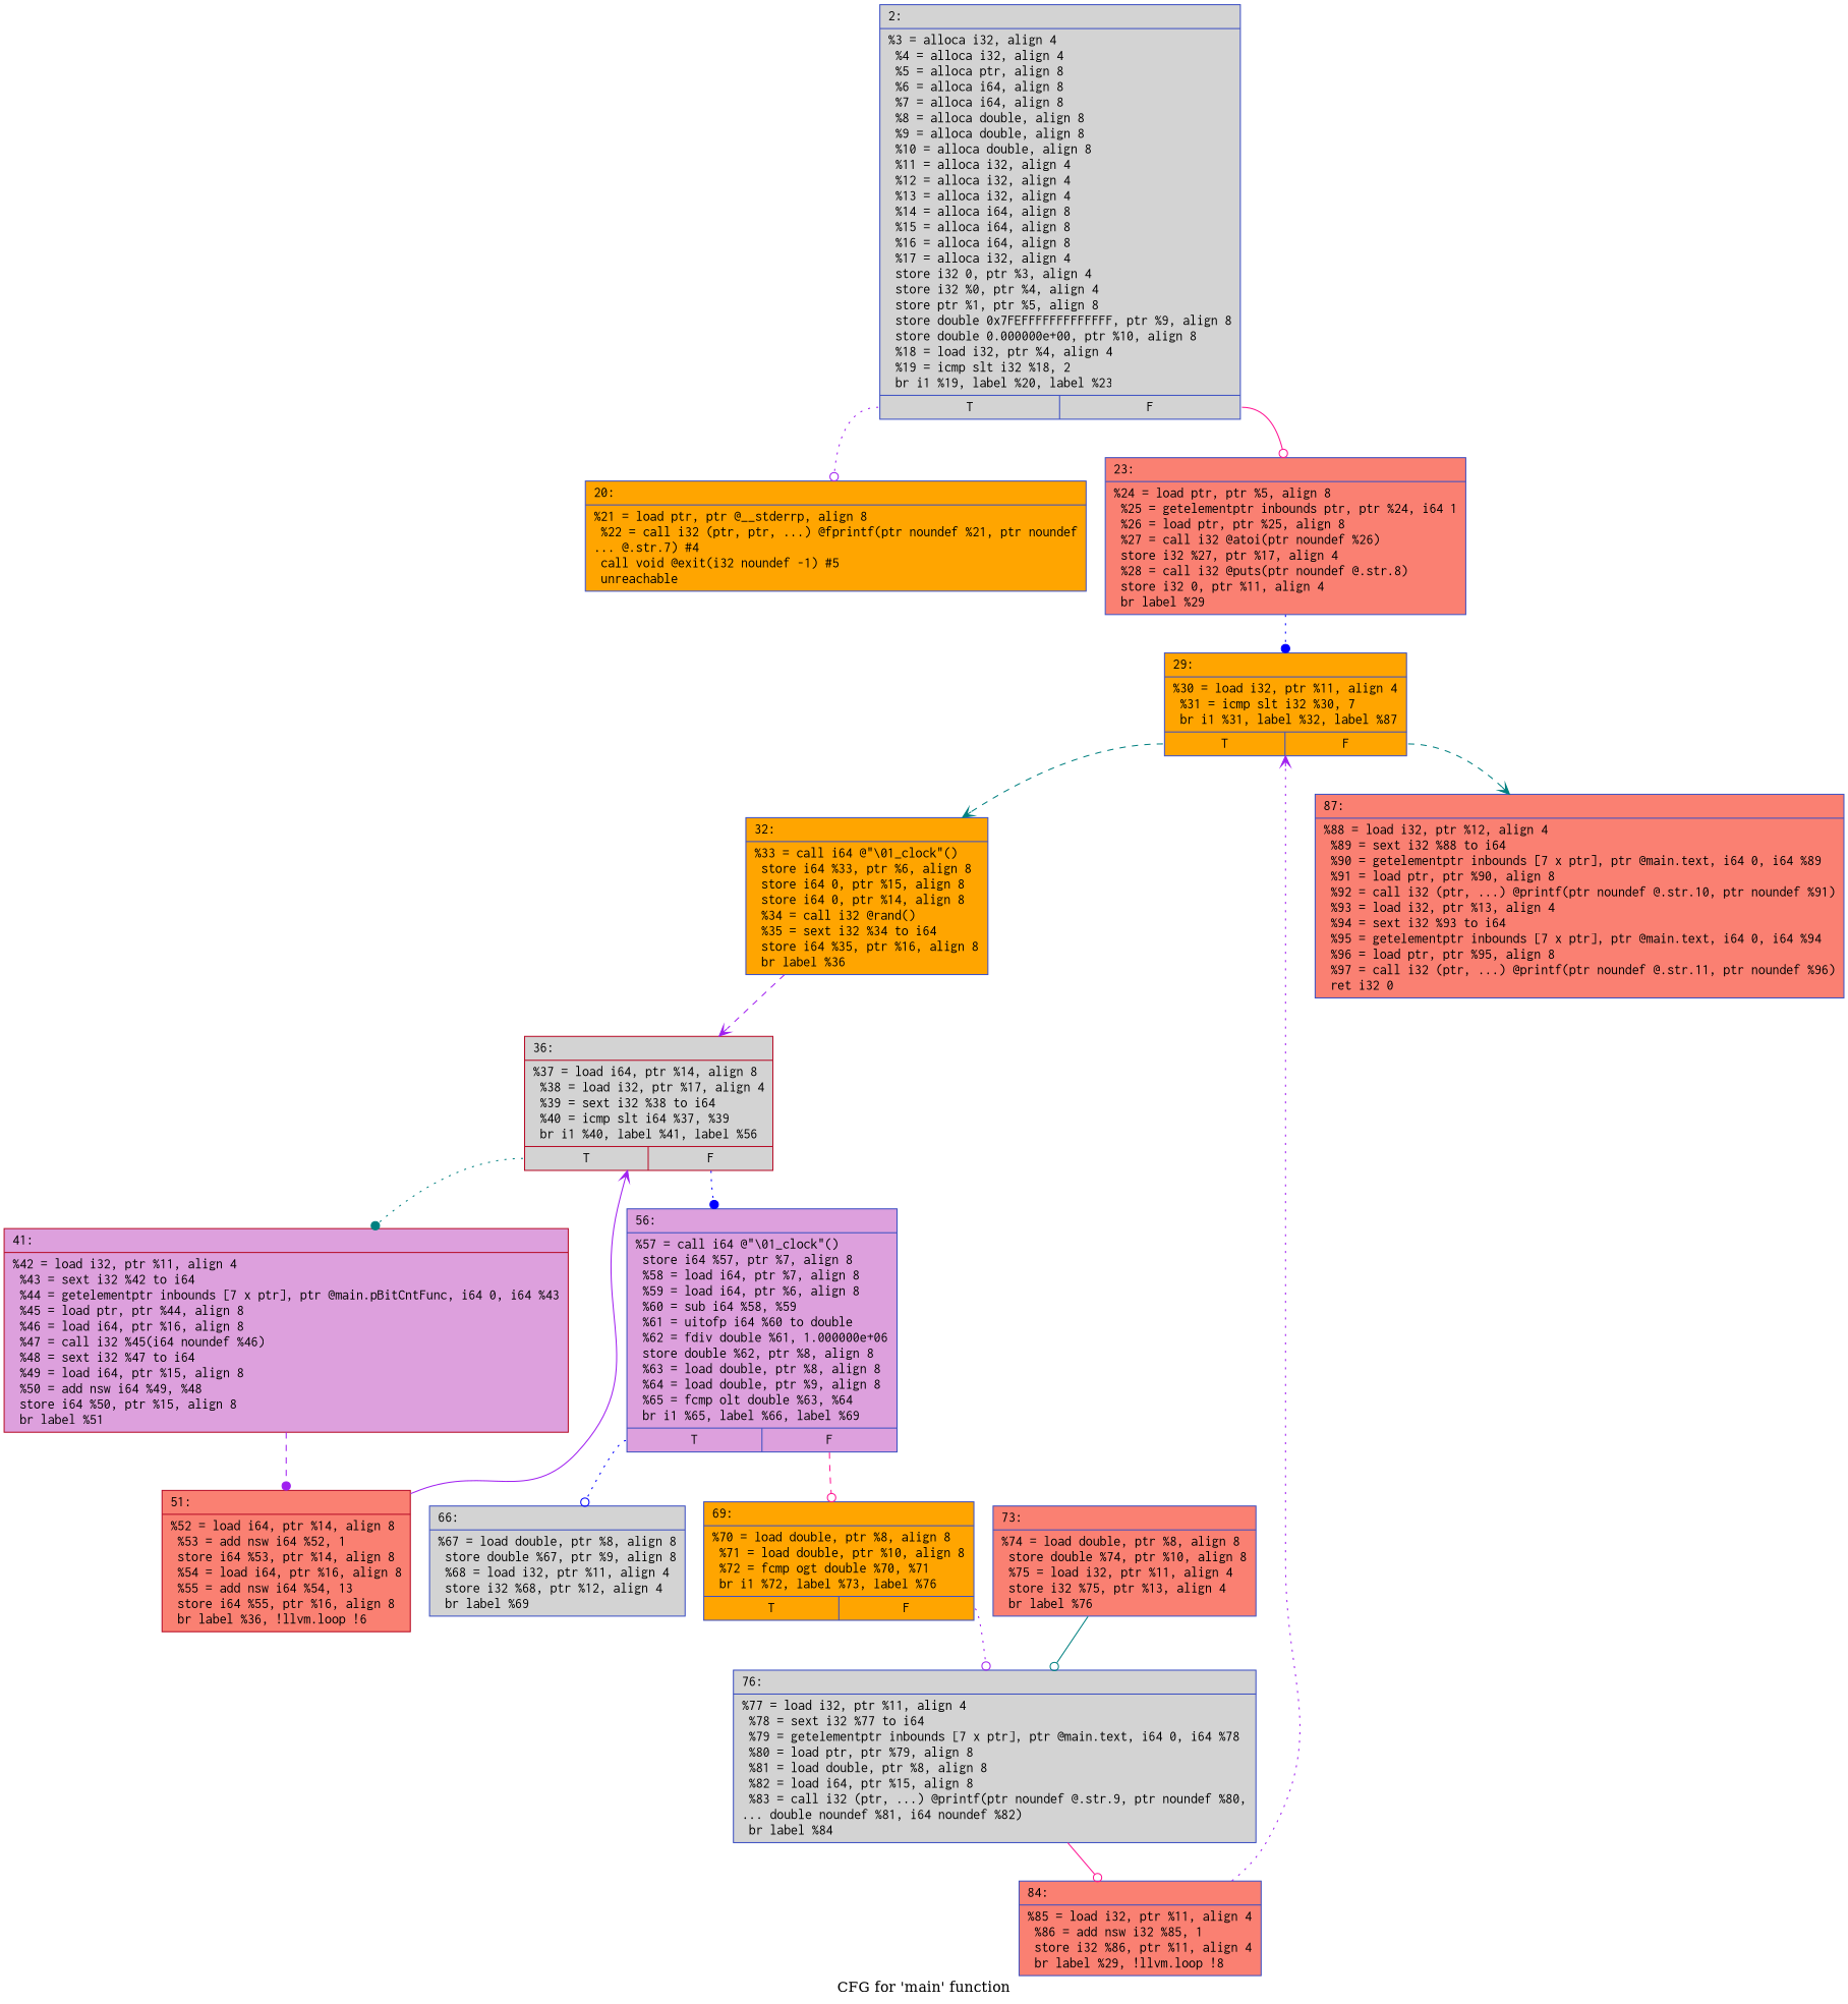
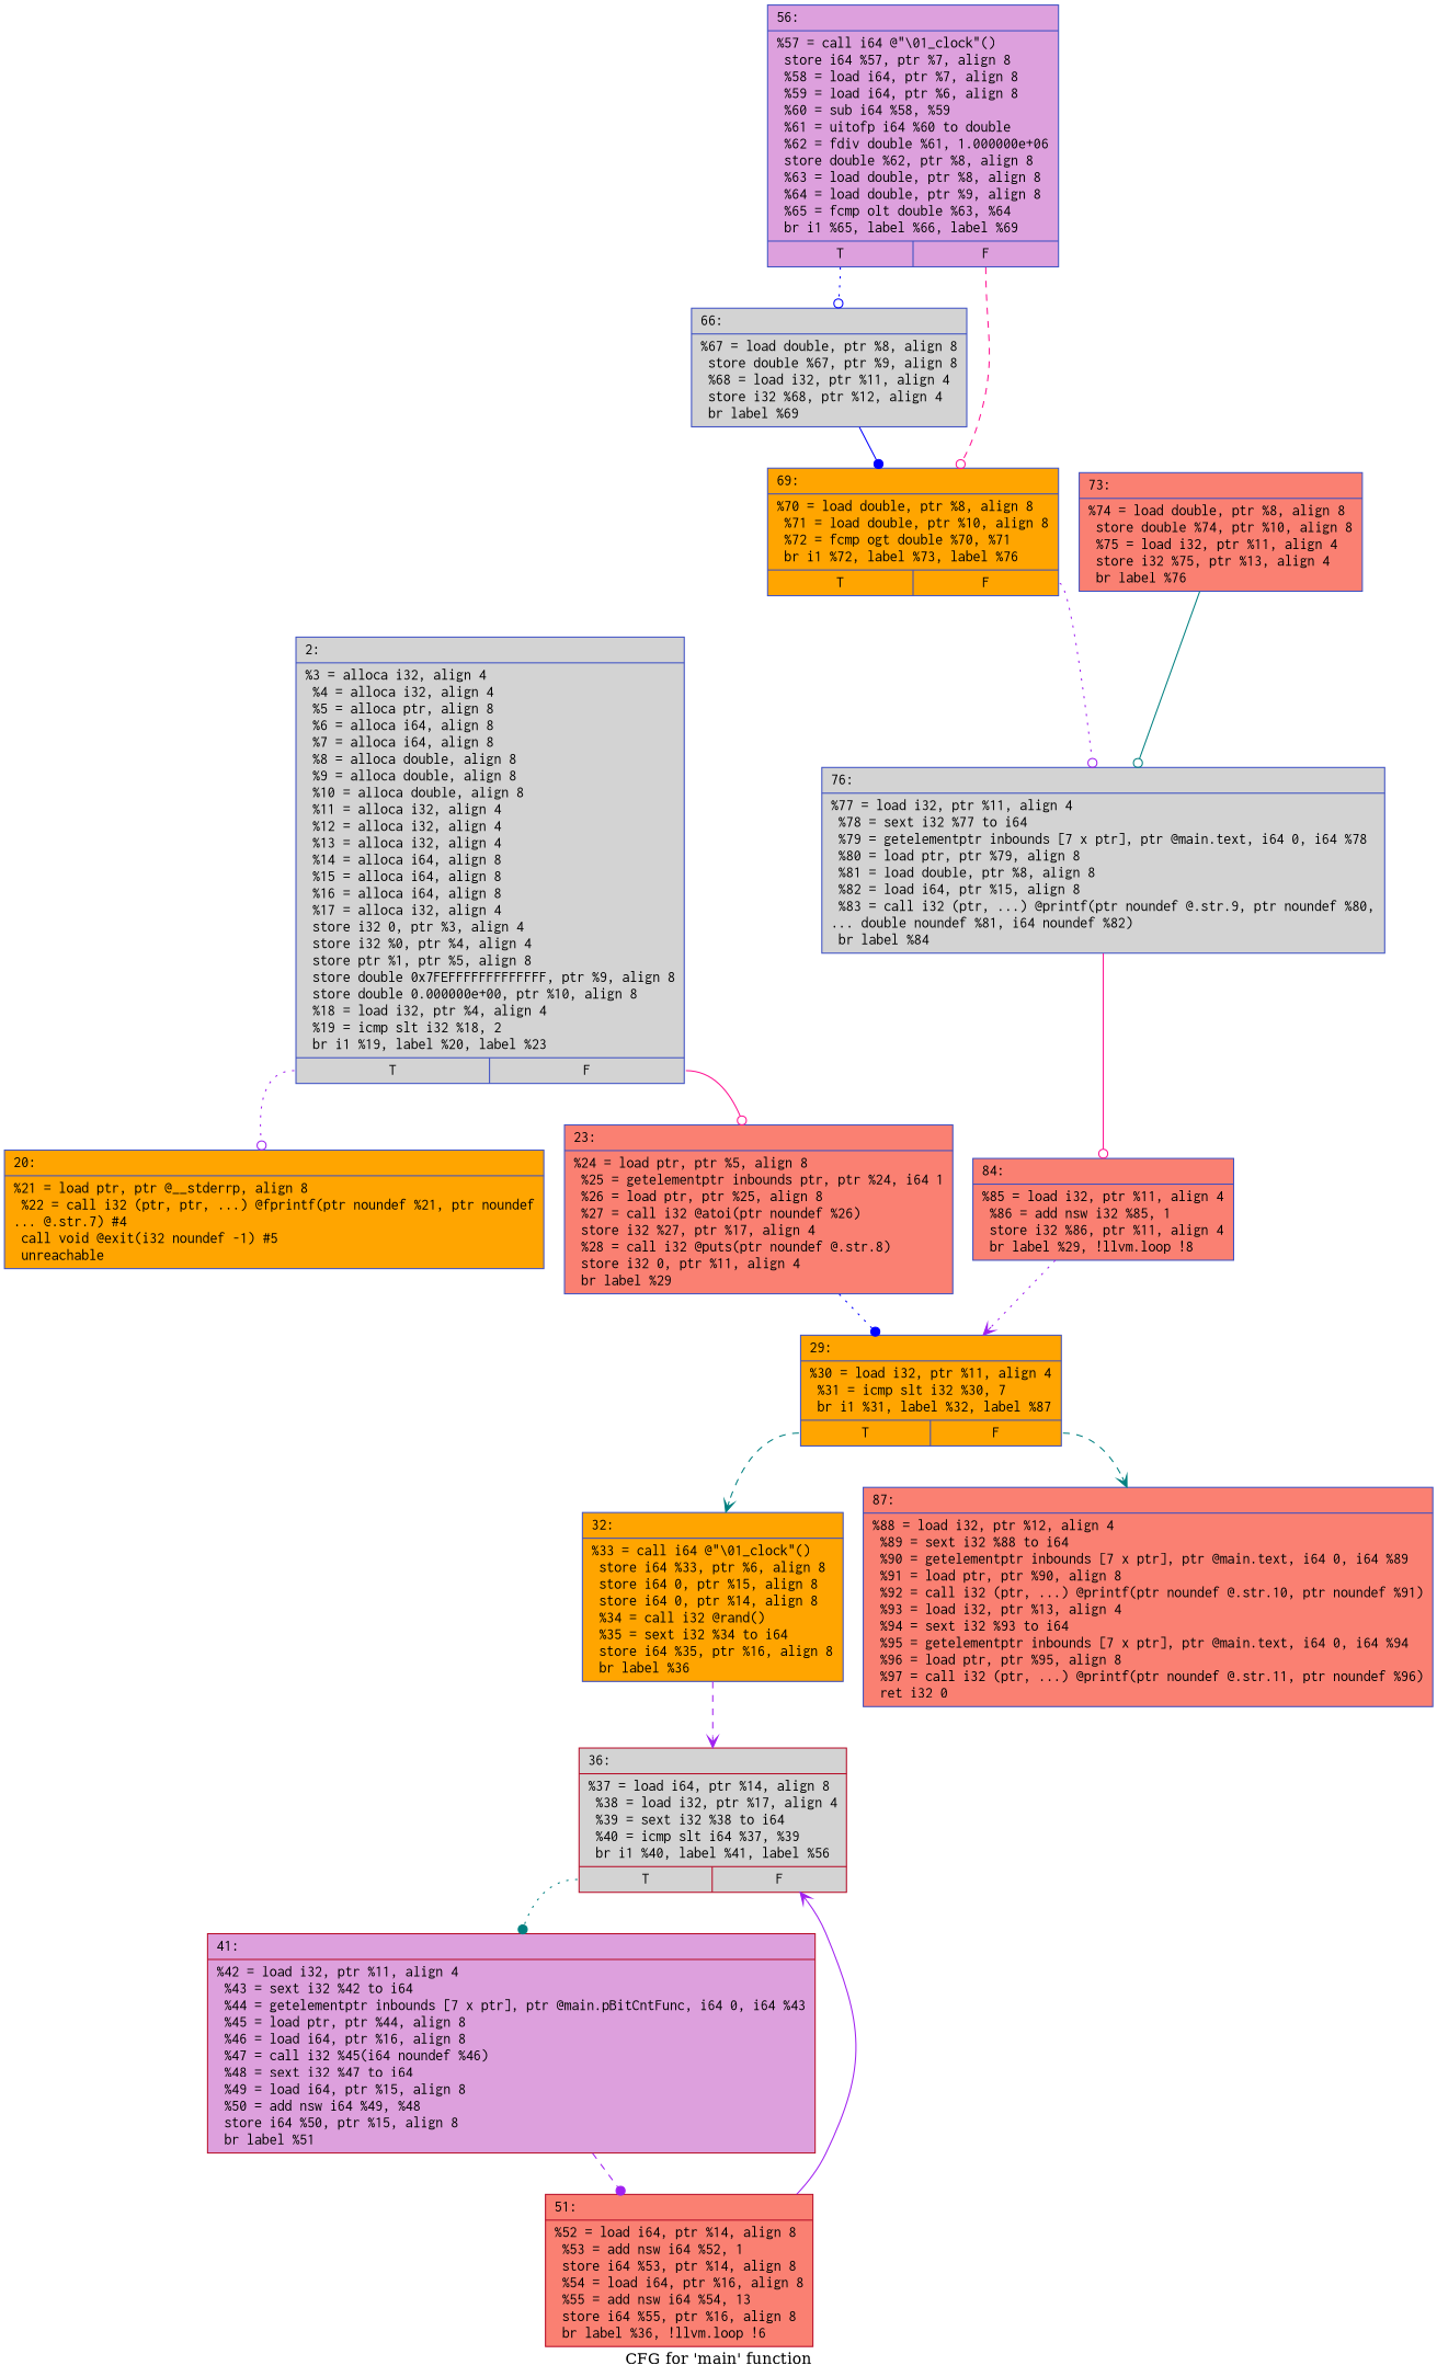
  digraph {
    label="CFG for 'main' function"
    node [color="#3d50c3ff" fillcolor=salmon fontname=Courier shape=record style=filled]
    edge [arrowhead=odot color=purple style=dotted]
    n1 [fillcolor=lightgrey label="{2:\l|  %3 = alloca i32, align 4\l  %4 = alloca i32, align 4\l  %5 = alloca ptr, align 8\l  %6 = alloca i64, align 8\l  %7 = alloca i64, align 8\l  %8 = alloca double, align 8\l  %9 = alloca double, align 8\l  %10 = alloca double, align 8\l  %11 = alloca i32, align 4\l  %12 = alloca i32, align 4\l  %13 = alloca i32, align 4\l  %14 = alloca i64, align 8\l  %15 = alloca i64, align 8\l  %16 = alloca i64, align 8\l  %17 = alloca i32, align 4\l  store i32 0, ptr %3, align 4\l  store i32 %0, ptr %4, align 4\l  store ptr %1, ptr %5, align 8\l  store double 0x7FEFFFFFFFFFFFFF, ptr %9, align 8\l  store double 0.000000e+00, ptr %10, align 8\l  %18 = load i32, ptr %4, align 4\l  %19 = icmp slt i32 %18, 2\l  br i1 %19, label %20, label %23\l|{<s0>T|<s1>F}}"]
    n2 [fillcolor=orange label="{20:\l|  %21 = load ptr, ptr @__stderrp, align 8\l  %22 = call i32 (ptr, ptr, ...) @fprintf(ptr noundef %21, ptr noundef\l... @.str.7) #4\l  call void @exit(i32 noundef -1) #5\l  unreachable\l}"]
    n3 [label="{23:\l|  %24 = load ptr, ptr %5, align 8\l  %25 = getelementptr inbounds ptr, ptr %24, i64 1\l  %26 = load ptr, ptr %25, align 8\l  %27 = call i32 @atoi(ptr noundef %26)\l  store i32 %27, ptr %17, align 4\l  %28 = call i32 @puts(ptr noundef @.str.8)\l  store i32 0, ptr %11, align 4\l  br label %29\l}"]
    n4 [fillcolor=orange label="{29:\l|  %30 = load i32, ptr %11, align 4\l  %31 = icmp slt i32 %30, 7\l  br i1 %31, label %32, label %87\l|{<s0>T|<s1>F}}"]
    n5 [fillcolor=orange label="{32:\l|  %33 = call i64 @\"\\01_clock\"()\l  store i64 %33, ptr %6, align 8\l  store i64 0, ptr %15, align 8\l  store i64 0, ptr %14, align 8\l  %34 = call i32 @rand()\l  %35 = sext i32 %34 to i64\l  store i64 %35, ptr %16, align 8\l  br label %36\l}"]
    n6 [label="{87:\l|  %88 = load i32, ptr %12, align 4\l  %89 = sext i32 %88 to i64\l  %90 = getelementptr inbounds [7 x ptr], ptr @main.text, i64 0, i64 %89\l  %91 = load ptr, ptr %90, align 8\l  %92 = call i32 (ptr, ...) @printf(ptr noundef @.str.10, ptr noundef %91)\l  %93 = load i32, ptr %13, align 4\l  %94 = sext i32 %93 to i64\l  %95 = getelementptr inbounds [7 x ptr], ptr @main.text, i64 0, i64 %94\l  %96 = load ptr, ptr %95, align 8\l  %97 = call i32 (ptr, ...) @printf(ptr noundef @.str.11, ptr noundef %96)\l  ret i32 0\l}"]
    n7 [color="#b70d28ff" fillcolor=lightgrey label="{36:\l|  %37 = load i64, ptr %14, align 8\l  %38 = load i32, ptr %17, align 4\l  %39 = sext i32 %38 to i64\l  %40 = icmp slt i64 %37, %39\l  br i1 %40, label %41, label %56\l|{<s0>T|<s1>F}}"]
    n8 [color="#b70d28ff" fillcolor=plum label="{41:\l|  %42 = load i32, ptr %11, align 4\l  %43 = sext i32 %42 to i64\l  %44 = getelementptr inbounds [7 x ptr], ptr @main.pBitCntFunc, i64 0, i64 %43\l  %45 = load ptr, ptr %44, align 8\l  %46 = load i64, ptr %16, align 8\l  %47 = call i32 %45(i64 noundef %46)\l  %48 = sext i32 %47 to i64\l  %49 = load i64, ptr %15, align 8\l  %50 = add nsw i64 %49, %48\l  store i64 %50, ptr %15, align 8\l  br label %51\l}"]
    n9 [fillcolor=plum label="{56:\l|  %57 = call i64 @\"\\01_clock\"()\l  store i64 %57, ptr %7, align 8\l  %58 = load i64, ptr %7, align 8\l  %59 = load i64, ptr %6, align 8\l  %60 = sub i64 %58, %59\l  %61 = uitofp i64 %60 to double\l  %62 = fdiv double %61, 1.000000e+06\l  store double %62, ptr %8, align 8\l  %63 = load double, ptr %8, align 8\l  %64 = load double, ptr %9, align 8\l  %65 = fcmp olt double %63, %64\l  br i1 %65, label %66, label %69\l|{<s0>T|<s1>F}}"]
    n10 [color="#b70d28ff" label="{51:\l|  %52 = load i64, ptr %14, align 8\l  %53 = add nsw i64 %52, 1\l  store i64 %53, ptr %14, align 8\l  %54 = load i64, ptr %16, align 8\l  %55 = add nsw i64 %54, 13\l  store i64 %55, ptr %16, align 8\l  br label %36, !llvm.loop !6\l}"]
    n11 [fillcolor=lightgrey label="{66:\l|  %67 = load double, ptr %8, align 8\l  store double %67, ptr %9, align 8\l  %68 = load i32, ptr %11, align 4\l  store i32 %68, ptr %12, align 4\l  br label %69\l}"]
    n12 [fillcolor=orange label="{69:\l|  %70 = load double, ptr %8, align 8\l  %71 = load double, ptr %10, align 8\l  %72 = fcmp ogt double %70, %71\l  br i1 %72, label %73, label %76\l|{<s0>T|<s1>F}}"]
    n13 [fillcolor=lightgrey label="{76:\l|  %77 = load i32, ptr %11, align 4\l  %78 = sext i32 %77 to i64\l  %79 = getelementptr inbounds [7 x ptr], ptr @main.text, i64 0, i64 %78\l  %80 = load ptr, ptr %79, align 8\l  %81 = load double, ptr %8, align 8\l  %82 = load i64, ptr %15, align 8\l  %83 = call i32 (ptr, ...) @printf(ptr noundef @.str.9, ptr noundef %80,\l... double noundef %81, i64 noundef %82)\l  br label %84\l}"]
    n14 [label="{73:\l|  %74 = load double, ptr %8, align 8\l  store double %74, ptr %10, align 8\l  %75 = load i32, ptr %11, align 4\l  store i32 %75, ptr %13, align 4\l  br label %76\l}"]
    n15 [label="{84:\l|  %85 = load i32, ptr %11, align 4\l  %86 = add nsw i32 %85, 1\l  store i32 %86, ptr %11, align 4\l  br label %29, !llvm.loop !8\l}"]
    n1 -> n2 [tailport=s0]
    n1 -> n3 [color=deeppink style=solid tailport=s1]
    n3 -> n4 [arrowhead=dot color=blue]
    n4 -> n5 [arrowhead=vee color=teal style=dashed tailport=s0]
    n4 -> n6 [arrowhead=vee color=teal style=dashed tailport=s1]
    n5 -> n7 [arrowhead=vee style=dashed]
    n7 -> n8 [arrowhead=dot color=teal tailport=s0]
-   n7 -> n9 [arrowhead=dot color=blue tailport=s1]
    n8 -> n10 [arrowhead=dot style=dashed]
    n9 -> n11 [color=blue tailport=s0]
    n9 -> n12 [color=deeppink style=dashed tailport=s1]
    n10 -> n7 [arrowhead=vee style=solid]
+   n11 -> n12 [arrowhead=dot color=blue style=solid]
    n12 -> n13 [tailport=s1]
    n13 -> n15 [color=deeppink style=solid]
    n14 -> n13 [color=teal style=solid]
    n15 -> n4 [arrowhead=vee]
  }
